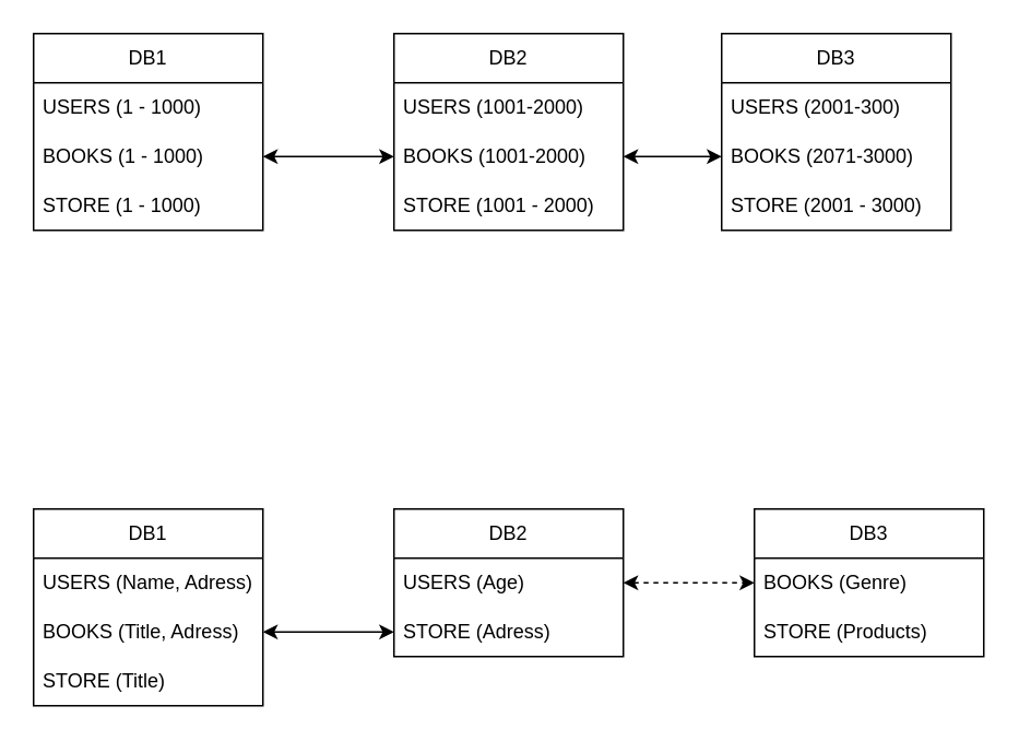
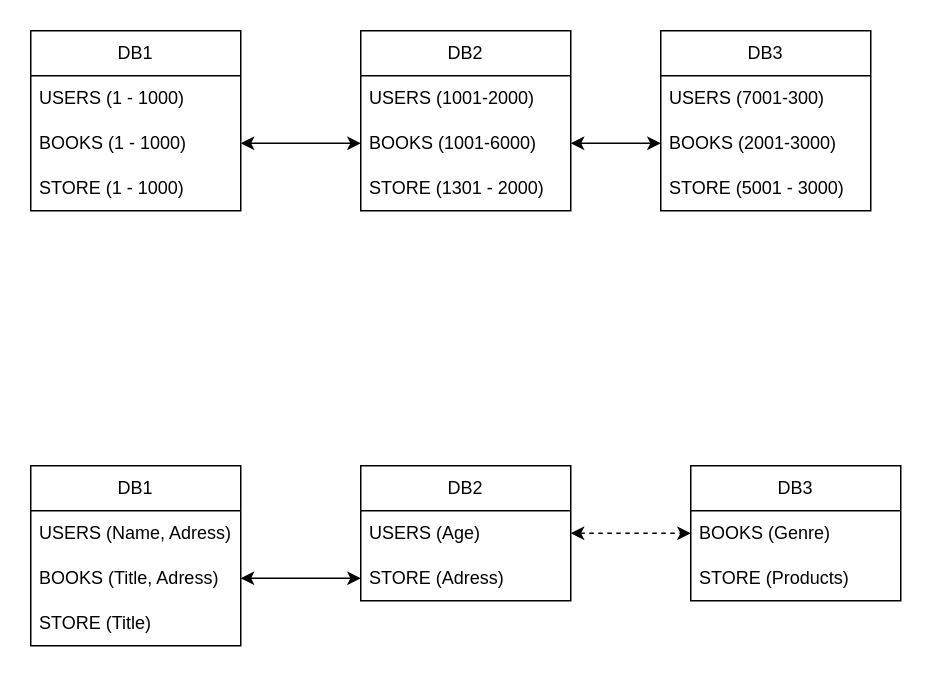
  <mxCell id="0" />
  <mxCell id="1" parent="0" />
  <mxCell id="2" value="DB1" style="swimlane;fontStyle=0;childLayout=stackLayout;horizontal=1;startSize=30;horizontalStack=0;resizeParent=1;resizeParentMax=0;resizeLast=0;collapsible=1;marginBottom=0;whiteSpace=wrap;html=1;" vertex="1" parent="1"><mxGeometry x="20" y="20" width="140" height="120" as="geometry" /></mxCell>
  <mxCell id="3" value="USERS (1 - 1000)" style="text;strokeColor=none;fillColor=none;align=left;verticalAlign=middle;spacingLeft=4;spacingRight=4;overflow=hidden;points=[[0,0.5],[1,0.5]];portConstraint=eastwest;rotatable=0;whiteSpace=wrap;html=1;" vertex="1" parent="2"><mxGeometry y="30" width="140" height="30" as="geometry" /></mxCell>
  <mxCell id="4" value="BOOKS (1 - 1000)" style="text;strokeColor=none;fillColor=none;align=left;verticalAlign=middle;spacingLeft=4;spacingRight=4;overflow=hidden;points=[[0,0.5],[1,0.5]];portConstraint=eastwest;rotatable=0;whiteSpace=wrap;html=1;" vertex="1" parent="2"><mxGeometry y="60" width="140" height="30" as="geometry" /></mxCell>
  <mxCell id="5" value="STORE (1 - 1000)" style="text;strokeColor=none;fillColor=none;align=left;verticalAlign=middle;spacingLeft=4;spacingRight=4;overflow=hidden;points=[[0,0.5],[1,0.5]];portConstraint=eastwest;rotatable=0;whiteSpace=wrap;html=1;" vertex="1" parent="2"><mxGeometry y="90" width="140" height="30" as="geometry" /></mxCell>
  <mxCell id="6" value="DB3" style="swimlane;fontStyle=0;childLayout=stackLayout;horizontal=1;startSize=30;horizontalStack=0;resizeParent=1;resizeParentMax=0;resizeLast=0;collapsible=1;marginBottom=0;whiteSpace=wrap;html=1;" vertex="1" parent="1"><mxGeometry x="440" y="20" width="140" height="120" as="geometry" /></mxCell>
- <mxCell id="7" value="USERS (2001-300)" style="text;strokeColor=none;fillColor=none;align=left;verticalAlign=middle;spacingLeft=4;spacingRight=4;overflow=hidden;points=[[0,0.5],[1,0.5]];portConstraint=eastwest;rotatable=0;whiteSpace=wrap;html=1;" vertex="1" parent="6"><mxGeometry y="30" width="140" height="30" as="geometry" /></mxCell>
- <mxCell id="8" value="BOOKS (2071-3000)" style="text;strokeColor=none;fillColor=none;align=left;verticalAlign=middle;spacingLeft=4;spacingRight=4;overflow=hidden;points=[[0,0.5],[1,0.5]];portConstraint=eastwest;rotatable=0;whiteSpace=wrap;html=1;" vertex="1" parent="6"><mxGeometry y="60" width="140" height="30" as="geometry" /></mxCell>
- <mxCell id="9" value="STORE (2001 - 3000)" style="text;strokeColor=none;fillColor=none;align=left;verticalAlign=middle;spacingLeft=4;spacingRight=4;overflow=hidden;points=[[0,0.5],[1,0.5]];portConstraint=eastwest;rotatable=0;whiteSpace=wrap;html=1;" vertex="1" parent="6"><mxGeometry y="90" width="140" height="30" as="geometry" /></mxCell>
+ <mxCell id="7" value="USERS (7001-300)" style="text;strokeColor=none;fillColor=none;align=left;verticalAlign=middle;spacingLeft=4;spacingRight=4;overflow=hidden;points=[[0,0.5],[1,0.5]];portConstraint=eastwest;rotatable=0;whiteSpace=wrap;html=1;" vertex="1" parent="6"><mxGeometry y="30" width="140" height="30" as="geometry" /></mxCell>
+ <mxCell id="8" value="BOOKS (2001-3000)" style="text;strokeColor=none;fillColor=none;align=left;verticalAlign=middle;spacingLeft=4;spacingRight=4;overflow=hidden;points=[[0,0.5],[1,0.5]];portConstraint=eastwest;rotatable=0;whiteSpace=wrap;html=1;" vertex="1" parent="6"><mxGeometry y="60" width="140" height="30" as="geometry" /></mxCell>
+ <mxCell id="9" value="STORE (5001 - 3000)" style="text;strokeColor=none;fillColor=none;align=left;verticalAlign=middle;spacingLeft=4;spacingRight=4;overflow=hidden;points=[[0,0.5],[1,0.5]];portConstraint=eastwest;rotatable=0;whiteSpace=wrap;html=1;" vertex="1" parent="6"><mxGeometry y="90" width="140" height="30" as="geometry" /></mxCell>
  <mxCell id="10" value="DB2" style="swimlane;fontStyle=0;childLayout=stackLayout;horizontal=1;startSize=30;horizontalStack=0;resizeParent=1;resizeParentMax=0;resizeLast=0;collapsible=1;marginBottom=0;whiteSpace=wrap;html=1;" vertex="1" parent="1"><mxGeometry x="240" y="20" width="140" height="120" as="geometry" /></mxCell>
  <mxCell id="11" value="USERS (1001-2000)" style="text;strokeColor=none;fillColor=none;align=left;verticalAlign=middle;spacingLeft=4;spacingRight=4;overflow=hidden;points=[[0,0.5],[1,0.5]];portConstraint=eastwest;rotatable=0;whiteSpace=wrap;html=1;" vertex="1" parent="10"><mxGeometry y="30" width="140" height="30" as="geometry" /></mxCell>
- <mxCell id="12" value="BOOKS (1001-2000)" style="text;strokeColor=none;fillColor=none;align=left;verticalAlign=middle;spacingLeft=4;spacingRight=4;overflow=hidden;points=[[0,0.5],[1,0.5]];portConstraint=eastwest;rotatable=0;whiteSpace=wrap;html=1;" vertex="1" parent="10"><mxGeometry y="60" width="140" height="30" as="geometry" /></mxCell>
- <mxCell id="13" value="STORE (1001 - 2000)" style="text;strokeColor=none;fillColor=none;align=left;verticalAlign=middle;spacingLeft=4;spacingRight=4;overflow=hidden;points=[[0,0.5],[1,0.5]];portConstraint=eastwest;rotatable=0;whiteSpace=wrap;html=1;" vertex="1" parent="10"><mxGeometry y="90" width="140" height="30" as="geometry" /></mxCell>
+ <mxCell id="12" value="BOOKS (1001-6000)" style="text;strokeColor=none;fillColor=none;align=left;verticalAlign=middle;spacingLeft=4;spacingRight=4;overflow=hidden;points=[[0,0.5],[1,0.5]];portConstraint=eastwest;rotatable=0;whiteSpace=wrap;html=1;" vertex="1" parent="10"><mxGeometry y="60" width="140" height="30" as="geometry" /></mxCell>
+ <mxCell id="13" value="STORE (1301 - 2000)" style="text;strokeColor=none;fillColor=none;align=left;verticalAlign=middle;spacingLeft=4;spacingRight=4;overflow=hidden;points=[[0,0.5],[1,0.5]];portConstraint=eastwest;rotatable=0;whiteSpace=wrap;html=1;" vertex="1" parent="10"><mxGeometry y="90" width="140" height="30" as="geometry" /></mxCell>
  <mxCell id="14" value="" style="endArrow=classic;startArrow=classic;html=1;rounded=0;entryX=0;entryY=0.5;entryDx=0;entryDy=0;exitX=1;exitY=0.5;exitDx=0;exitDy=0;" edge="1" parent="1" source="4" target="12"><mxGeometry width="50" height="50" relative="1" as="geometry"><mxPoint x="170" y="100" as="sourcePoint" /><mxPoint x="380" y="390" as="targetPoint" /><Array as="points" /></mxGeometry></mxCell>
  <mxCell id="15" value="" style="endArrow=classic;startArrow=classic;html=1;rounded=0;entryX=0;entryY=0.5;entryDx=0;entryDy=0;exitX=1;exitY=0.5;exitDx=0;exitDy=0;" edge="1" parent="1" source="12" target="8"><mxGeometry width="50" height="50" relative="1" as="geometry"><mxPoint x="330" y="440" as="sourcePoint" /><mxPoint x="380" y="390" as="targetPoint" /></mxGeometry></mxCell>
  <mxCell id="16" value="DB1" style="swimlane;fontStyle=0;childLayout=stackLayout;horizontal=1;startSize=30;horizontalStack=0;resizeParent=1;resizeParentMax=0;resizeLast=0;collapsible=1;marginBottom=0;whiteSpace=wrap;html=1;" vertex="1" parent="1"><mxGeometry x="20" y="310" width="140" height="120" as="geometry" /></mxCell>
  <mxCell id="17" value="USERS (Name, Adress)" style="text;strokeColor=none;fillColor=none;align=left;verticalAlign=middle;spacingLeft=4;spacingRight=4;overflow=hidden;points=[[0,0.5],[1,0.5]];portConstraint=eastwest;rotatable=0;whiteSpace=wrap;html=1;" vertex="1" parent="16"><mxGeometry y="30" width="140" height="30" as="geometry" /></mxCell>
  <mxCell id="18" value="BOOKS (Title, Adress)" style="text;strokeColor=none;fillColor=none;align=left;verticalAlign=middle;spacingLeft=4;spacingRight=4;overflow=hidden;points=[[0,0.5],[1,0.5]];portConstraint=eastwest;rotatable=0;whiteSpace=wrap;html=1;" vertex="1" parent="16"><mxGeometry y="60" width="140" height="30" as="geometry" /></mxCell>
  <mxCell id="19" value="STORE (Title)" style="text;strokeColor=none;fillColor=none;align=left;verticalAlign=middle;spacingLeft=4;spacingRight=4;overflow=hidden;points=[[0,0.5],[1,0.5]];portConstraint=eastwest;rotatable=0;whiteSpace=wrap;html=1;" vertex="1" parent="16"><mxGeometry y="90" width="140" height="30" as="geometry" /></mxCell>
  <mxCell id="20" value="DB2" style="swimlane;fontStyle=0;childLayout=stackLayout;horizontal=1;startSize=30;horizontalStack=0;resizeParent=1;resizeParentMax=0;resizeLast=0;collapsible=1;marginBottom=0;whiteSpace=wrap;html=1;" vertex="1" parent="1"><mxGeometry x="240" y="310" width="140" height="90" as="geometry" /></mxCell>
  <mxCell id="21" value="USERS (Age)" style="text;strokeColor=none;fillColor=none;align=left;verticalAlign=middle;spacingLeft=4;spacingRight=4;overflow=hidden;points=[[0,0.5],[1,0.5]];portConstraint=eastwest;rotatable=0;whiteSpace=wrap;html=1;" vertex="1" parent="20"><mxGeometry y="30" width="140" height="30" as="geometry" /></mxCell>
  <mxCell id="22" value="STORE (Adress)" style="text;strokeColor=none;fillColor=none;align=left;verticalAlign=middle;spacingLeft=4;spacingRight=4;overflow=hidden;points=[[0,0.5],[1,0.5]];portConstraint=eastwest;rotatable=0;whiteSpace=wrap;html=1;" vertex="1" parent="20"><mxGeometry y="60" width="140" height="30" as="geometry" /></mxCell>
  <mxCell id="23" style="edgeStyle=orthogonalEdgeStyle;rounded=0;orthogonalLoop=1;jettySize=auto;html=1;exitX=1;exitY=0.5;exitDx=0;exitDy=0;" edge="1" parent="20" source="22" target="22"><mxGeometry relative="1" as="geometry" /></mxCell>
  <mxCell id="24" value="DB3" style="swimlane;fontStyle=0;childLayout=stackLayout;horizontal=1;startSize=30;horizontalStack=0;resizeParent=1;resizeParentMax=0;resizeLast=0;collapsible=1;marginBottom=0;whiteSpace=wrap;html=1;" vertex="1" parent="1"><mxGeometry x="460" y="310" width="140" height="90" as="geometry" /></mxCell>
  <mxCell id="25" value="BOOKS (Genre)" style="text;strokeColor=none;fillColor=none;align=left;verticalAlign=middle;spacingLeft=4;spacingRight=4;overflow=hidden;points=[[0,0.5],[1,0.5]];portConstraint=eastwest;rotatable=0;whiteSpace=wrap;html=1;" vertex="1" parent="24"><mxGeometry y="30" width="140" height="30" as="geometry" /></mxCell>
  <mxCell id="26" value="STORE (Products)" style="text;strokeColor=none;fillColor=none;align=left;verticalAlign=middle;spacingLeft=4;spacingRight=4;overflow=hidden;points=[[0,0.5],[1,0.5]];portConstraint=eastwest;rotatable=0;whiteSpace=wrap;html=1;" vertex="1" parent="24"><mxGeometry y="60" width="140" height="30" as="geometry" /></mxCell>
  <mxCell id="27" value="" style="endArrow=classic;startArrow=classic;html=1;rounded=0;exitX=1;exitY=0.5;exitDx=0;exitDy=0;" edge="1" parent="1" source="18"><mxGeometry width="50" height="50" relative="1" as="geometry"><mxPoint x="330" y="440" as="sourcePoint" /><mxPoint x="240" y="385" as="targetPoint" /></mxGeometry></mxCell>
  <mxCell id="28" value="" style="endArrow=classic;startArrow=classic;html=1;rounded=0;entryX=0;entryY=0.5;entryDx=0;entryDy=0;exitX=1;exitY=0.5;exitDx=0;exitDy=0;dashed=1;" edge="1" parent="1" source="21" target="25"><mxGeometry width="50" height="50" relative="1" as="geometry"><mxPoint x="330" y="440" as="sourcePoint" /><mxPoint x="380" y="390" as="targetPoint" /></mxGeometry></mxCell>
